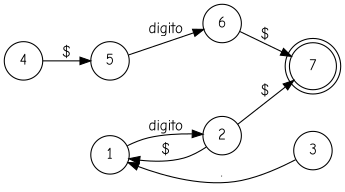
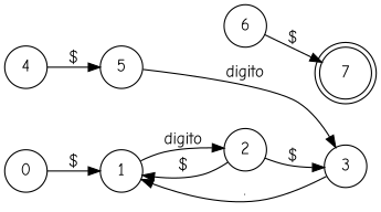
  digraph {
    fontname="Comic Neue"
    rankdir=LR
    node [fontname="Comic Neue" shape=circle]
    edge [fontname="Comic Neue"]
+   0
    1
    2
    3
    4
    5
    6
    n8 [label=7 shape=doublecircle]
+   0 -> 1 [label="$"]
    1 -> 2 [label=digito]
    2 -> 1 [label="$"]
-   2 -> n8 [label="$"]
+   2 -> 3 [label="$"]
    3 -> 1 [label="."]
    4 -> 5 [label="$"]
-   5 -> 6 [label=digito]
+   5 -> 3 [label=digito]
    6 -> n8 [label="$"]
  }
